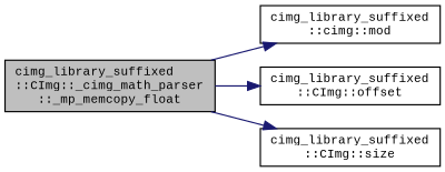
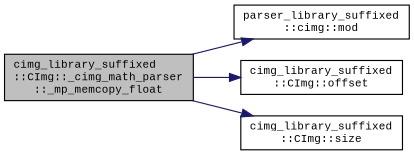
  digraph {
    rankdir=LR
    fontname="Liberation Mono"
    node [color=black fillcolor=white fontname="Liberation Mono" fontsize=10 shape=record style=filled]
    edge [color=midnightblue fontname="Liberation Mono" fontsize=10 labelfontname=Helvetica labelfontsize=10 style=solid]
    n1 [fillcolor=grey75 fontcolor=black height=0.2 label="cimg_library_suffixed\l::CImg::_cimg_math_parser\l::_mp_memcopy_float" width=0.4]
-   n2 [height=0.2 label="cimg_library_suffixed\l::cimg::mod" width=0.4]
+   n2 [height=0.2 label="parser_library_suffixed\l::cimg::mod" width=0.4]
    n3 [height=0.2 label="cimg_library_suffixed\l::CImg::offset" width=0.4]
    n4 [height=0.2 label="cimg_library_suffixed\l::CImg::size" width=0.4]
    n1 -> n2
    n1 -> n3
    n1 -> n4
  }
